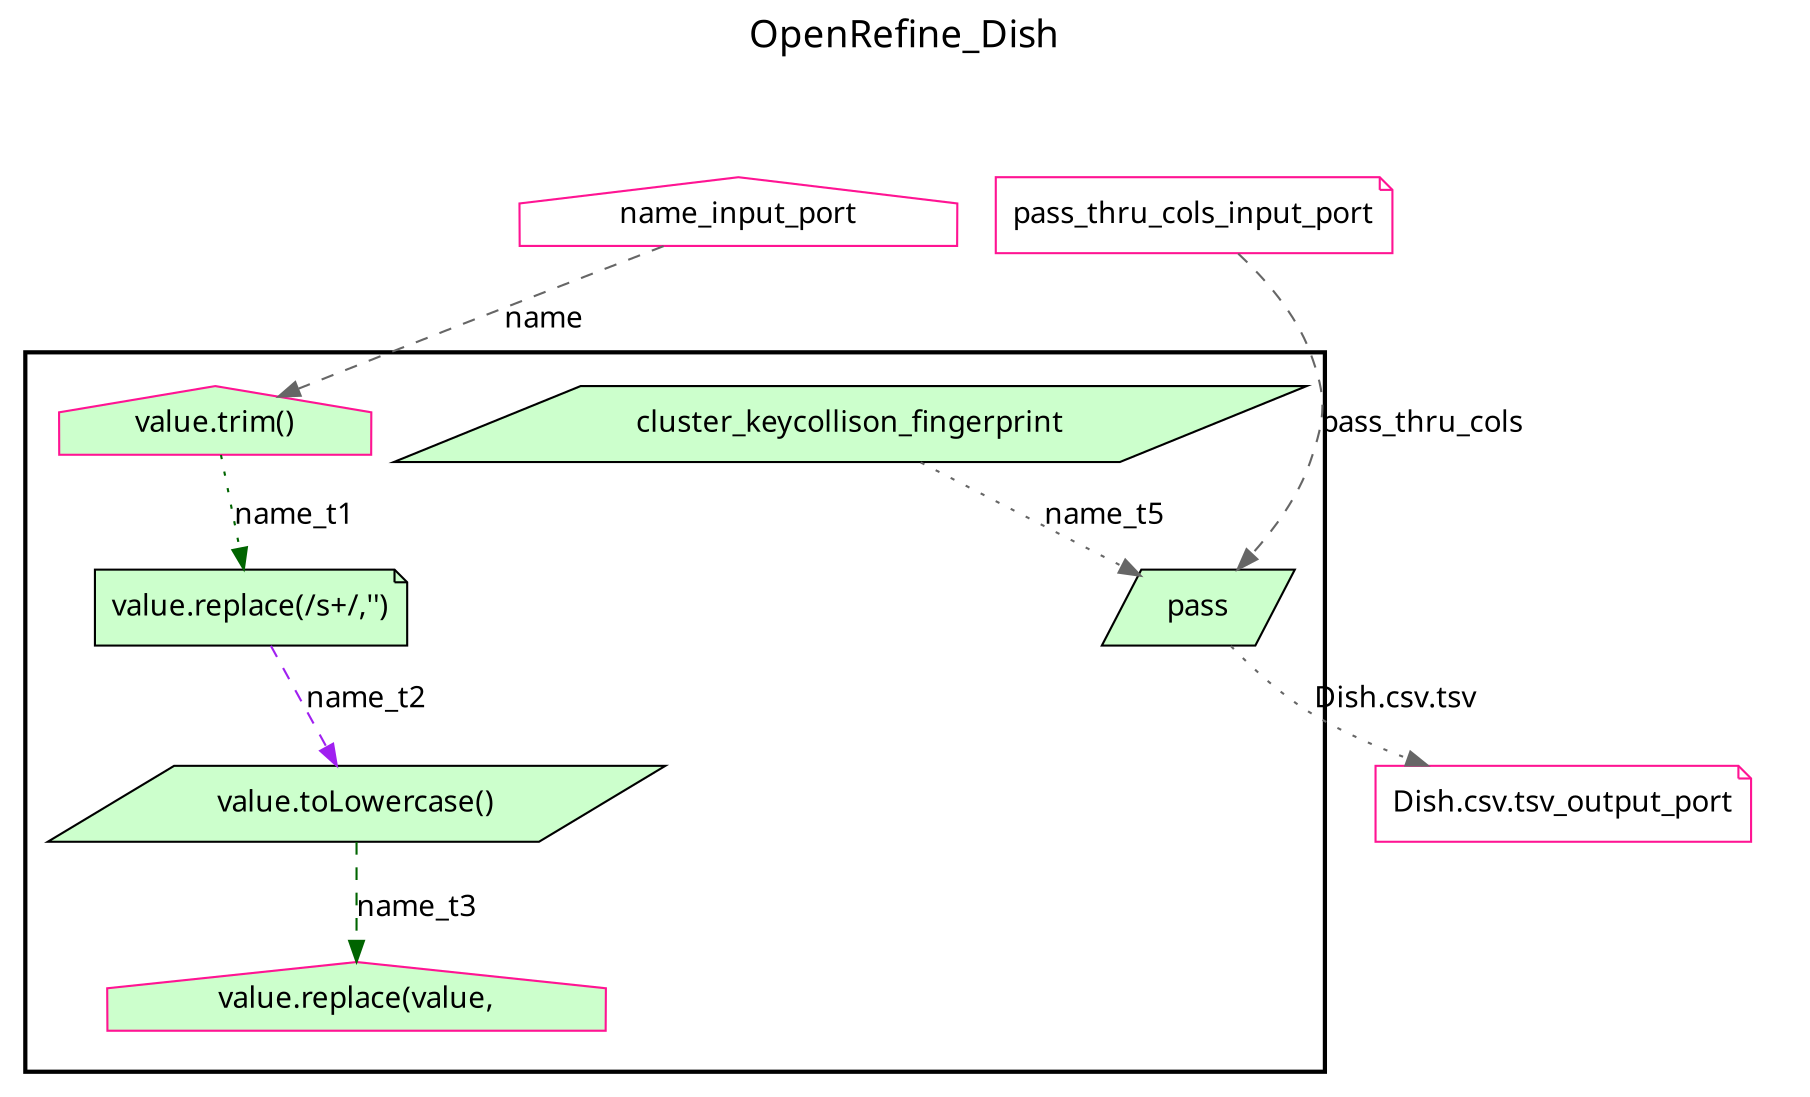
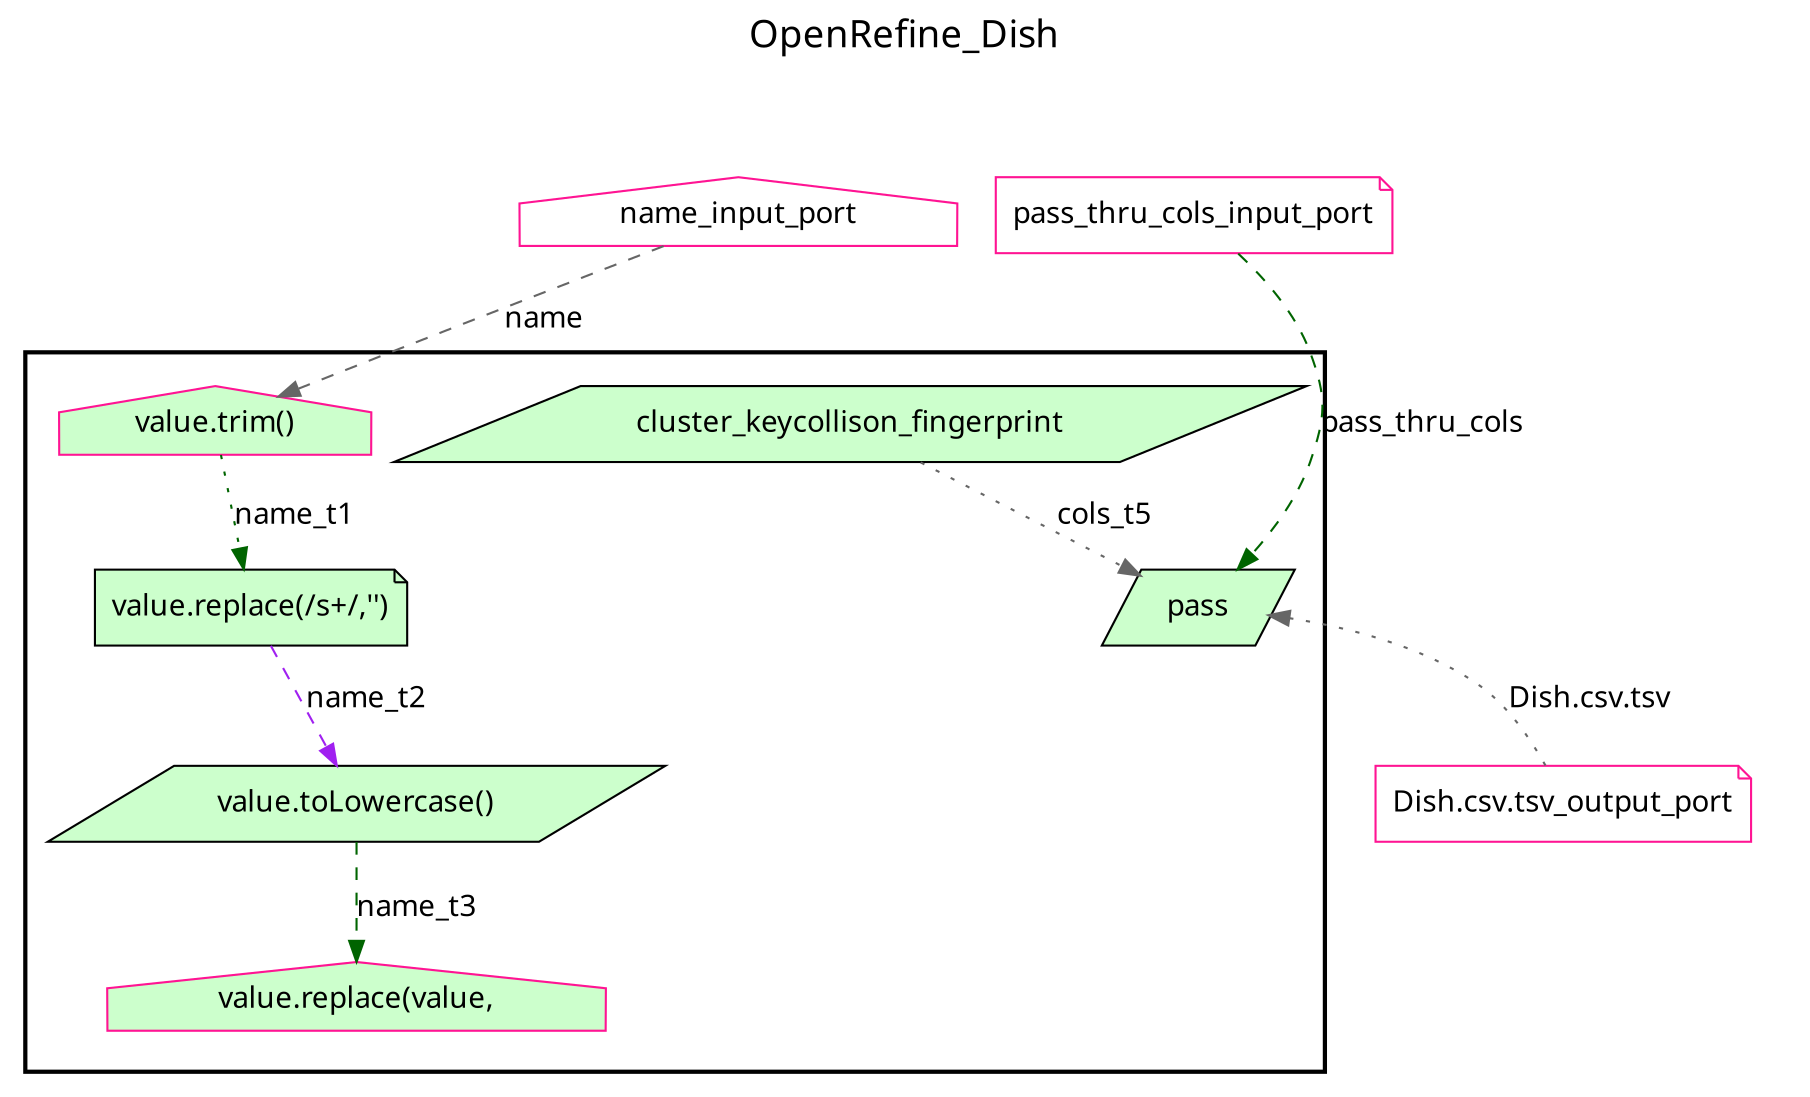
  digraph {
    fontname="Noto Sans"
    fontsize=18
    label=OpenRefine_Dish
    labelloc=t
    rankdir=TB
    node [color=deeppink fillcolor="#CCFFCC" fontname="Noto Sans" peripheries=1 shape=house style=filled]
    edge [color=gray40 fontname="Noto Sans" style=dashed]
    "value.trim()"
    "value.replace(/\s+/,'')" [color=black shape=note]
    "value.toLowercase()" [color=black shape=parallelogram]
    "value.replace(value,"
    cluster_keycollison_fingerprint [color=black shape=parallelogram]
    n6 [color=black label=pass shape=parallelogram]
    name_input_port [fillcolor="#FFFFFF" width=0.2]
    pass_thru_cols_input_port [fillcolor="#FFFFFF" shape=note width=0.2]
    "Dish.csv.tsv_output_port" [fillcolor="#FFFFFF" shape=note width=0.2]
    subgraph cluster_1 {
      color=black
      label=""
      penwidth=2
      subgraph cluster_2 {
        color=white
        label=""
        penwidth=2
        "value.trim()"
        "value.replace(/\s+/,'')"
        "value.toLowercase()"
        "value.replace(value,"
        cluster_keycollison_fingerprint
        n6
      }
    }
    subgraph cluster_3 {
      color=white
      label=""
      subgraph cluster_4 {
        color=white
        label=""
        name_input_port
        pass_thru_cols_input_port
      }
    }
    subgraph cluster_5 {
      color=white
      label=""
      subgraph cluster_6 {
        color=white
        label=""
        "Dish.csv.tsv_output_port"
      }
    }
    "value.trim()" -> "value.replace(/\s+/,'')" [color=darkgreen label=name_t1 style=dotted]
    "value.replace(/\s+/,'')" -> "value.toLowercase()" [color=purple label=name_t2]
    "value.toLowercase()" -> "value.replace(value," [color=darkgreen label=name_t3]
-   cluster_keycollison_fingerprint -> n6 [label=name_t5 style=dotted]
-   n6 -> "Dish.csv.tsv_output_port" [label="Dish.csv.tsv" style=dotted]
+   cluster_keycollison_fingerprint -> n6 [label=cols_t5 style=dotted]
+   "Dish.csv.tsv_output_port" -> n6 [label="Dish.csv.tsv" style=dotted]
    name_input_port -> "value.trim()" [label=name]
-   pass_thru_cols_input_port -> n6 [label=pass_thru_cols]
+   pass_thru_cols_input_port -> n6 [color=darkgreen label=pass_thru_cols]
  }
